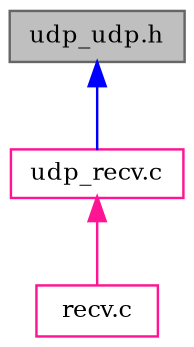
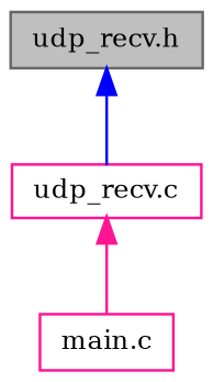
  digraph {
    fontname="DejaVu Serif"
    node [color=deeppink fillcolor=white fontname="DejaVu Serif" fontsize=10 shape=record style=filled]
    edge [dir=back fontname="DejaVu Serif" fontsize=10 labelfontname=Helvetica labelfontsize=10 style=solid]
-   n1 [color=gray40 fillcolor=grey75 fontcolor=black height=0.2 label="udp_udp.h" width=0.4]
+   n1 [color=gray40 fillcolor=grey75 fontcolor=black height=0.2 label="udp_recv.h" width=0.4]
    n2 [height=0.2 label="udp_recv.c" width=0.4]
-   n3 [height=0.2 label="recv.c" width=0.4]
+   n3 [height=0.2 label="main.c" width=0.4]
    n1 -> n2 [color=blue]
    n2 -> n3 [color=deeppink]
  }
